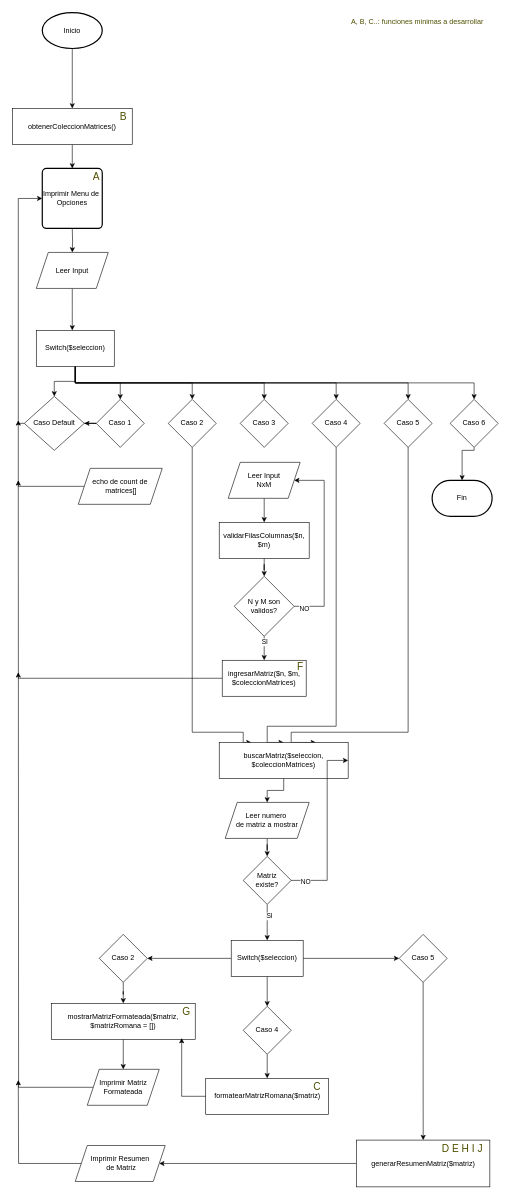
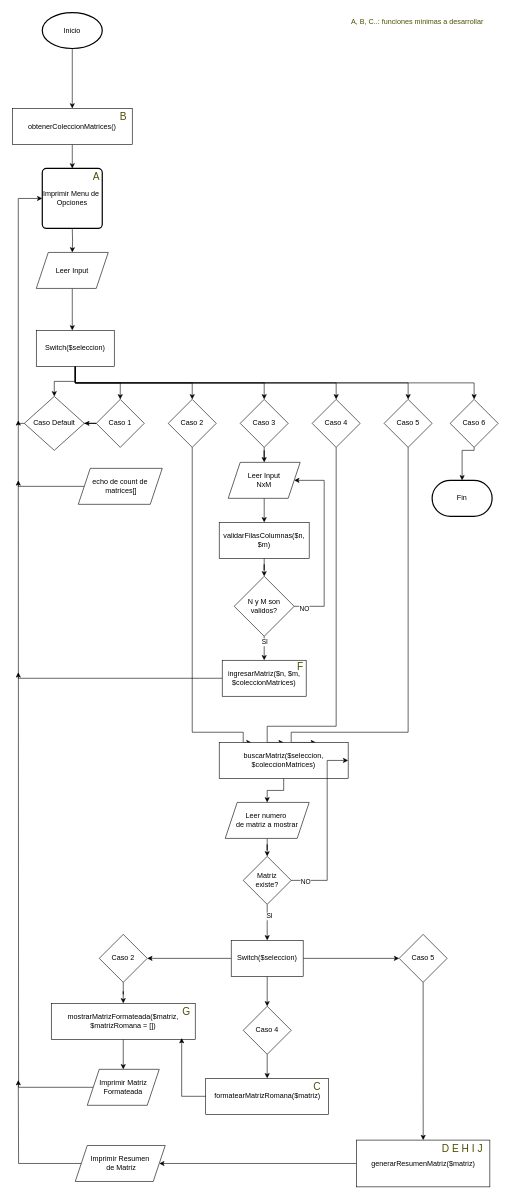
  <mxCell id="0" />
  <mxCell id="1" parent="0" />
  <mxCell id="2" value="" style="edgeStyle=orthogonalEdgeStyle;rounded=0;orthogonalLoop=1;jettySize=auto;html=1;entryX=0.5;entryY=0;entryDx=0;entryDy=0;" edge="1" parent="1" target="7"><mxGeometry relative="1" as="geometry"><mxPoint x="120" y="380" as="sourcePoint" /><mxPoint x="120" y="480" as="targetPoint" /></mxGeometry></mxCell>
  <mxCell id="3" value="&lt;div&gt;Imprimir Menu de&amp;nbsp; Opciones&lt;/div&gt;" style="rounded=1;whiteSpace=wrap;html=1;absoluteArcSize=1;arcSize=14;strokeWidth=2;" vertex="1" parent="1"><mxGeometry x="70" y="280" width="100" height="100" as="geometry" /></mxCell>
  <mxCell id="4" value="" style="edgeStyle=orthogonalEdgeStyle;rounded=0;orthogonalLoop=1;jettySize=auto;html=1;" edge="1" parent="1" source="5" target="45"><mxGeometry relative="1" as="geometry" /></mxCell>
  <mxCell id="5" value="&lt;div&gt;Inicio&lt;/div&gt;" style="strokeWidth=2;html=1;shape=mxgraph.flowchart.start_1;whiteSpace=wrap;" vertex="1" parent="1"><mxGeometry x="70" y="20" width="100" height="60" as="geometry" /></mxCell>
  <mxCell id="6" value="" style="edgeStyle=orthogonalEdgeStyle;rounded=0;orthogonalLoop=1;jettySize=auto;html=1;" edge="1" parent="1" source="7"><mxGeometry relative="1" as="geometry"><mxPoint x="120" y="550" as="targetPoint" /></mxGeometry></mxCell>
  <mxCell id="7" value="&lt;div&gt;Leer Input&lt;br&gt;&lt;/div&gt;" style="shape=parallelogram;perimeter=parallelogramPerimeter;whiteSpace=wrap;html=1;fixedSize=1;" vertex="1" parent="1"><mxGeometry x="60" y="420" width="120" height="60" as="geometry" /></mxCell>
  <mxCell id="8" value="" style="edgeStyle=orthogonalEdgeStyle;rounded=0;orthogonalLoop=1;jettySize=auto;html=1;" edge="1" parent="1" source="14" target="26"><mxGeometry relative="1" as="geometry" /></mxCell>
  <mxCell id="9" style="edgeStyle=orthogonalEdgeStyle;rounded=0;orthogonalLoop=1;jettySize=auto;html=1;exitX=0.5;exitY=1;exitDx=0;exitDy=0;entryX=0.5;entryY=0;entryDx=0;entryDy=0;" edge="1" parent="1" source="14" target="16"><mxGeometry relative="1" as="geometry" /></mxCell>
  <mxCell id="10" style="edgeStyle=orthogonalEdgeStyle;rounded=0;orthogonalLoop=1;jettySize=auto;html=1;exitX=0.5;exitY=1;exitDx=0;exitDy=0;entryX=0.5;entryY=0;entryDx=0;entryDy=0;" edge="1" parent="1" source="14" target="18"><mxGeometry relative="1" as="geometry" /></mxCell>
  <mxCell id="11" style="edgeStyle=orthogonalEdgeStyle;rounded=0;orthogonalLoop=1;jettySize=auto;html=1;exitX=0.5;exitY=1;exitDx=0;exitDy=0;entryX=0.5;entryY=0;entryDx=0;entryDy=0;" edge="1" parent="1" source="14" target="22"><mxGeometry relative="1" as="geometry" /></mxCell>
  <mxCell id="12" style="edgeStyle=orthogonalEdgeStyle;rounded=0;orthogonalLoop=1;jettySize=auto;html=1;exitX=0.5;exitY=1;exitDx=0;exitDy=0;entryX=0.5;entryY=0;entryDx=0;entryDy=0;" edge="1" parent="1" source="14" target="24"><mxGeometry relative="1" as="geometry" /></mxCell>
  <mxCell id="13" style="edgeStyle=orthogonalEdgeStyle;rounded=0;orthogonalLoop=1;jettySize=auto;html=1;exitX=0.5;exitY=1;exitDx=0;exitDy=0;entryX=0.5;entryY=0;entryDx=0;entryDy=0;" edge="1" parent="1" source="14" target="30"><mxGeometry relative="1" as="geometry" /></mxCell>
  <mxCell id="14" value="Switch($seleccion)" style="whiteSpace=wrap;html=1;" vertex="1" parent="1"><mxGeometry x="60" y="550" width="130" height="60" as="geometry" /></mxCell>
  <mxCell id="15" value="" style="edgeStyle=orthogonalEdgeStyle;rounded=0;orthogonalLoop=1;jettySize=auto;html=1;" edge="1" parent="1" source="16" target="26"><mxGeometry relative="1" as="geometry" /></mxCell>
  <mxCell id="16" value="&lt;div&gt;Caso 1&lt;/div&gt;" style="rhombus;whiteSpace=wrap;html=1;" vertex="1" parent="1"><mxGeometry x="160" y="665" width="80" height="80" as="geometry" /></mxCell>
  <mxCell id="17" style="edgeStyle=orthogonalEdgeStyle;rounded=0;orthogonalLoop=1;jettySize=auto;html=1;exitX=0.5;exitY=1;exitDx=0;exitDy=0;entryX=0.25;entryY=0;entryDx=0;entryDy=0;" edge="1" parent="1" source="18" target="48"><mxGeometry relative="1" as="geometry"><Array as="points"><mxPoint x="320" y="1220" /><mxPoint x="405" y="1220" /></Array></mxGeometry></mxCell>
  <mxCell id="18" value="Caso 2" style="rhombus;whiteSpace=wrap;html=1;" vertex="1" parent="1"><mxGeometry x="280" y="665" width="80" height="80" as="geometry" /></mxCell>
  <mxCell id="19" value="" style="edgeStyle=orthogonalEdgeStyle;rounded=0;orthogonalLoop=1;jettySize=auto;html=1;" edge="1" parent="1" source="71" target="33"><mxGeometry relative="1" as="geometry" /></mxCell>
  <mxCell id="20" value="SI" style="edgeLabel;html=1;align=center;verticalAlign=middle;resizable=0;points=[];" vertex="1" connectable="0" parent="19"><mxGeometry x="-0.543" relative="1" as="geometry"><mxPoint as="offset" /></mxGeometry></mxCell>
+ <mxCell id="21" value="" style="edgeStyle=orthogonalEdgeStyle;rounded=0;orthogonalLoop=1;jettySize=auto;html=1;" edge="1" parent="1" source="22" target="43"><mxGeometry relative="1" as="geometry" /></mxCell>
  <mxCell id="22" value="&lt;div&gt;Caso 3&lt;/div&gt;" style="rhombus;whiteSpace=wrap;html=1;" vertex="1" parent="1"><mxGeometry x="400" y="665" width="80" height="80" as="geometry" /></mxCell>
  <mxCell id="23" style="edgeStyle=orthogonalEdgeStyle;rounded=0;orthogonalLoop=1;jettySize=auto;html=1;exitX=0.5;exitY=1;exitDx=0;exitDy=0;entryX=0.5;entryY=0;entryDx=0;entryDy=0;" edge="1" parent="1" source="24" target="48"><mxGeometry relative="1" as="geometry"><Array as="points"><mxPoint x="560" y="1210" /><mxPoint x="445" y="1210" /></Array></mxGeometry></mxCell>
  <mxCell id="24" value="Caso 4" style="rhombus;whiteSpace=wrap;html=1;" vertex="1" parent="1"><mxGeometry x="520" y="665" width="80" height="80" as="geometry" /></mxCell>
  <mxCell id="25" style="edgeStyle=orthogonalEdgeStyle;rounded=0;orthogonalLoop=1;jettySize=auto;html=1;exitX=0;exitY=0.5;exitDx=0;exitDy=0;" edge="1" parent="1" source="26"><mxGeometry relative="1" as="geometry"><mxPoint x="30" y="700" as="targetPoint" /></mxGeometry></mxCell>
  <mxCell id="26" value="Caso Default" style="rhombus;whiteSpace=wrap;html=1;" vertex="1" parent="1"><mxGeometry x="40" y="660" width="100" height="90" as="geometry" /></mxCell>
  <mxCell id="27" style="edgeStyle=orthogonalEdgeStyle;rounded=0;orthogonalLoop=1;jettySize=auto;html=1;exitX=0.5;exitY=1;exitDx=0;exitDy=0;entryX=0.75;entryY=0;entryDx=0;entryDy=0;" edge="1" parent="1" source="28" target="48"><mxGeometry relative="1" as="geometry"><Array as="points"><mxPoint x="680" y="1220" /><mxPoint x="485" y="1220" /></Array></mxGeometry></mxCell>
  <mxCell id="28" value="Caso 5" style="rhombus;whiteSpace=wrap;html=1;" vertex="1" parent="1"><mxGeometry x="640" y="665" width="80" height="80" as="geometry" /></mxCell>
  <mxCell id="29" value="" style="edgeStyle=orthogonalEdgeStyle;rounded=0;orthogonalLoop=1;jettySize=auto;html=1;" edge="1" parent="1" source="30" target="31"><mxGeometry relative="1" as="geometry"><Array as="points"><mxPoint x="790" y="750" /><mxPoint x="770" y="750" /></Array></mxGeometry></mxCell>
  <mxCell id="30" value="Caso 6" style="rhombus;whiteSpace=wrap;html=1;" vertex="1" parent="1"><mxGeometry x="750" y="665" width="80" height="80" as="geometry" /></mxCell>
  <mxCell id="31" value="Fin" style="strokeWidth=2;html=1;shape=mxgraph.flowchart.terminator;whiteSpace=wrap;" vertex="1" parent="1"><mxGeometry x="720" y="800" width="100" height="60" as="geometry" /></mxCell>
  <mxCell id="32" style="edgeStyle=orthogonalEdgeStyle;rounded=0;orthogonalLoop=1;jettySize=auto;html=1;exitX=0;exitY=0.5;exitDx=0;exitDy=0;" edge="1" parent="1" source="33"><mxGeometry relative="1" as="geometry"><mxPoint x="30" y="1120" as="targetPoint" /><Array as="points"><mxPoint x="30" y="1130" /></Array></mxGeometry></mxCell>
  <mxCell id="33" value="ingresarMatriz($n, $m, $coleccionMatrices)" style="whiteSpace=wrap;html=1;" vertex="1" parent="1"><mxGeometry x="370" y="1100" width="140" height="60" as="geometry" /></mxCell>
  <mxCell id="34" style="edgeStyle=orthogonalEdgeStyle;rounded=0;orthogonalLoop=1;jettySize=auto;html=1;exitX=0;exitY=0.5;exitDx=0;exitDy=0;entryX=1;entryY=0.5;entryDx=0;entryDy=0;" edge="1" parent="1" source="35" target="80"><mxGeometry relative="1" as="geometry" /></mxCell>
  <mxCell id="35" value="generarResumenMatriz($matriz)" style="whiteSpace=wrap;html=1;" vertex="1" parent="1"><mxGeometry x="593.75" y="1900" width="222.5" height="78" as="geometry" /></mxCell>
  <mxCell id="36" style="edgeStyle=orthogonalEdgeStyle;rounded=0;orthogonalLoop=1;jettySize=auto;html=1;exitX=0;exitY=0.5;exitDx=0;exitDy=0;entryX=0;entryY=0.5;entryDx=0;entryDy=0;" edge="1" parent="1" source="37" target="3"><mxGeometry relative="1" as="geometry"><mxPoint x="30" y="310" as="targetPoint" /><Array as="points"><mxPoint x="30" y="810" /><mxPoint x="30" y="330" /></Array></mxGeometry></mxCell>
  <mxCell id="37" value="&lt;div&gt;echo de count de&lt;br&gt;&lt;/div&gt;&lt;div&gt;&amp;nbsp;matrices[]&lt;/div&gt;" style="shape=parallelogram;perimeter=parallelogramPerimeter;whiteSpace=wrap;html=1;fixedSize=1;" vertex="1" parent="1"><mxGeometry x="130" y="780" width="140" height="60" as="geometry" /></mxCell>
  <mxCell id="38" value="" style="edgeStyle=orthogonalEdgeStyle;rounded=0;orthogonalLoop=1;jettySize=auto;html=1;" edge="1" parent="1" source="39" target="41"><mxGeometry relative="1" as="geometry" /></mxCell>
  <mxCell id="39" value="mostrarMatrizFormateada($matriz, $matrizRomana = [])" style="whiteSpace=wrap;html=1;" vertex="1" parent="1"><mxGeometry x="85" y="1672" width="240" height="60" as="geometry" /></mxCell>
  <mxCell id="40" style="edgeStyle=orthogonalEdgeStyle;rounded=0;orthogonalLoop=1;jettySize=auto;html=1;exitX=0;exitY=0.5;exitDx=0;exitDy=0;" edge="1" parent="1" source="41"><mxGeometry relative="1" as="geometry"><mxPoint x="30" y="800" as="targetPoint" /></mxGeometry></mxCell>
  <mxCell id="41" value="Imprimir Matriz Formateada" style="shape=parallelogram;perimeter=parallelogramPerimeter;whiteSpace=wrap;html=1;fixedSize=1;" vertex="1" parent="1"><mxGeometry x="145" y="1782" width="120" height="60" as="geometry" /></mxCell>
  <mxCell id="42" value="" style="edgeStyle=orthogonalEdgeStyle;rounded=0;orthogonalLoop=1;jettySize=auto;html=1;" edge="1" parent="1" source="43" target="68"><mxGeometry relative="1" as="geometry" /></mxCell>
  <mxCell id="43" value="&lt;div&gt;Leer Input&lt;/div&gt;&lt;div&gt;NxM&lt;br&gt;&lt;/div&gt;" style="shape=parallelogram;perimeter=parallelogramPerimeter;whiteSpace=wrap;html=1;fixedSize=1;" vertex="1" parent="1"><mxGeometry x="380" y="770" width="120" height="60" as="geometry" /></mxCell>
  <mxCell id="44" value="" style="edgeStyle=orthogonalEdgeStyle;rounded=0;orthogonalLoop=1;jettySize=auto;html=1;" edge="1" parent="1" source="45" target="3"><mxGeometry relative="1" as="geometry" /></mxCell>
  <mxCell id="45" value="obtenerColeccionMatrices()" style="whiteSpace=wrap;html=1;" vertex="1" parent="1"><mxGeometry x="20" y="180" width="200" height="60" as="geometry" /></mxCell>
  <mxCell id="46" style="edgeStyle=orthogonalEdgeStyle;rounded=0;orthogonalLoop=1;jettySize=auto;html=1;exitX=0.5;exitY=1;exitDx=0;exitDy=0;entryX=0.5;entryY=0;entryDx=0;entryDy=0;" edge="1" parent="1" source="14" target="28"><mxGeometry relative="1" as="geometry" /></mxCell>
  <mxCell id="47" value="" style="edgeStyle=orthogonalEdgeStyle;rounded=0;orthogonalLoop=1;jettySize=auto;html=1;" edge="1" parent="1" source="48" target="50"><mxGeometry relative="1" as="geometry" /></mxCell>
  <mxCell id="48" value="&lt;div&gt;buscarMatriz($seleccion, $coleccionMatrices)&lt;/div&gt;" style="whiteSpace=wrap;html=1;" vertex="1" parent="1"><mxGeometry x="365" y="1237" width="215" height="60" as="geometry" /></mxCell>
  <mxCell id="49" value="" style="edgeStyle=orthogonalEdgeStyle;rounded=0;orthogonalLoop=1;jettySize=auto;html=1;" edge="1" parent="1" source="50" target="55"><mxGeometry relative="1" as="geometry" /></mxCell>
  <mxCell id="50" value="&lt;div&gt;Leer numero&amp;nbsp;&lt;/div&gt;&lt;div&gt;de matriz a mostrar&lt;/div&gt;" style="shape=parallelogram;perimeter=parallelogramPerimeter;whiteSpace=wrap;html=1;fixedSize=1;" vertex="1" parent="1"><mxGeometry x="375" y="1337" width="140" height="60" as="geometry" /></mxCell>
  <mxCell id="51" style="edgeStyle=orthogonalEdgeStyle;rounded=0;orthogonalLoop=1;jettySize=auto;html=1;exitX=1;exitY=0.5;exitDx=0;exitDy=0;entryX=1;entryY=0.5;entryDx=0;entryDy=0;" edge="1" parent="1" source="55" target="48"><mxGeometry relative="1" as="geometry"><Array as="points"><mxPoint x="545" y="1467" /><mxPoint x="545" y="1267" /></Array></mxGeometry></mxCell>
  <mxCell id="52" value="NO" style="edgeLabel;html=1;align=center;verticalAlign=middle;resizable=0;points=[];" vertex="1" connectable="0" parent="51"><mxGeometry x="-0.843" y="-2" relative="1" as="geometry"><mxPoint as="offset" /></mxGeometry></mxCell>
  <mxCell id="53" value="" style="edgeStyle=orthogonalEdgeStyle;rounded=0;orthogonalLoop=1;jettySize=auto;html=1;" edge="1" parent="1" source="55" target="64"><mxGeometry relative="1" as="geometry" /></mxCell>
  <mxCell id="54" value="SI" style="edgeLabel;html=1;align=center;verticalAlign=middle;resizable=0;points=[];" vertex="1" connectable="0" parent="53"><mxGeometry x="-0.36" y="3" relative="1" as="geometry"><mxPoint as="offset" /></mxGeometry></mxCell>
  <mxCell id="55" value="&lt;div&gt;Matriz&lt;br&gt;&lt;/div&gt;&lt;div&gt;existe? &lt;br&gt;&lt;/div&gt;" style="rhombus;whiteSpace=wrap;html=1;" vertex="1" parent="1"><mxGeometry x="405" y="1427" width="80" height="80" as="geometry" /></mxCell>
  <mxCell id="56" value="" style="edgeStyle=orthogonalEdgeStyle;rounded=0;orthogonalLoop=1;jettySize=auto;html=1;" edge="1" parent="1" source="57" target="58"><mxGeometry relative="1" as="geometry" /></mxCell>
  <mxCell id="57" value="Caso 4" style="rhombus;whiteSpace=wrap;html=1;" vertex="1" parent="1"><mxGeometry x="405" y="1677" width="80" height="80" as="geometry" /></mxCell>
  <mxCell id="58" value="formatearMatrizRomana($matriz)" style="whiteSpace=wrap;html=1;" vertex="1" parent="1"><mxGeometry x="342.5" y="1797" width="205" height="60" as="geometry" /></mxCell>
  <mxCell id="59" value="" style="edgeStyle=orthogonalEdgeStyle;rounded=0;orthogonalLoop=1;jettySize=auto;html=1;" edge="1" parent="1" source="60" target="39"><mxGeometry relative="1" as="geometry" /></mxCell>
  <mxCell id="60" value="Caso 2" style="rhombus;whiteSpace=wrap;html=1;" vertex="1" parent="1"><mxGeometry x="165" y="1557" width="80" height="80" as="geometry" /></mxCell>
  <mxCell id="61" style="edgeStyle=orthogonalEdgeStyle;rounded=0;orthogonalLoop=1;jettySize=auto;html=1;exitX=0;exitY=0.5;exitDx=0;exitDy=0;entryX=1;entryY=0.5;entryDx=0;entryDy=0;" edge="1" parent="1" source="64" target="60"><mxGeometry relative="1" as="geometry" /></mxCell>
  <mxCell id="62" value="" style="edgeStyle=orthogonalEdgeStyle;rounded=0;orthogonalLoop=1;jettySize=auto;html=1;" edge="1" parent="1" source="64" target="57"><mxGeometry relative="1" as="geometry" /></mxCell>
  <mxCell id="63" style="edgeStyle=orthogonalEdgeStyle;rounded=0;orthogonalLoop=1;jettySize=auto;html=1;exitX=1;exitY=0.5;exitDx=0;exitDy=0;" edge="1" parent="1" source="64" target="66"><mxGeometry relative="1" as="geometry" /></mxCell>
  <mxCell id="64" value="Switch($seleccion)" style="whiteSpace=wrap;html=1;" vertex="1" parent="1"><mxGeometry x="385" y="1567" width="120" height="60" as="geometry" /></mxCell>
  <mxCell id="65" value="" style="edgeStyle=orthogonalEdgeStyle;rounded=0;orthogonalLoop=1;jettySize=auto;html=1;" edge="1" parent="1" source="66" target="35"><mxGeometry relative="1" as="geometry" /></mxCell>
  <mxCell id="66" value="Caso 5" style="rhombus;whiteSpace=wrap;html=1;" vertex="1" parent="1"><mxGeometry x="665" y="1557" width="80" height="80" as="geometry" /></mxCell>
  <mxCell id="67" value="" style="edgeStyle=orthogonalEdgeStyle;rounded=0;orthogonalLoop=1;jettySize=auto;html=1;" edge="1" parent="1" source="68" target="71"><mxGeometry relative="1" as="geometry" /></mxCell>
  <mxCell id="68" value="validarFilasColumnas($n, $m)" style="whiteSpace=wrap;html=1;" vertex="1" parent="1"><mxGeometry x="365" y="870" width="150" height="60" as="geometry" /></mxCell>
  <mxCell id="69" style="edgeStyle=orthogonalEdgeStyle;rounded=0;orthogonalLoop=1;jettySize=auto;html=1;exitX=1;exitY=0.5;exitDx=0;exitDy=0;" edge="1" parent="1" source="71"><mxGeometry relative="1" as="geometry"><mxPoint x="490" y="800" as="targetPoint" /><Array as="points"><mxPoint x="540" y="1010" /><mxPoint x="540" y="800" /></Array></mxGeometry></mxCell>
  <mxCell id="70" value="NO" style="edgeLabel;html=1;align=center;verticalAlign=middle;resizable=0;points=[];" vertex="1" connectable="0" parent="69"><mxGeometry x="-0.894" y="-3" relative="1" as="geometry"><mxPoint as="offset" /></mxGeometry></mxCell>
  <mxCell id="71" value="N y M son validos?" style="rhombus;whiteSpace=wrap;html=1;" vertex="1" parent="1"><mxGeometry x="390" y="960" width="100" height="100" as="geometry" /></mxCell>
  <mxCell id="72" value="&lt;font color=&quot;#4f4f00&quot; style=&quot;font-size: 17px;&quot;&gt;A&lt;/font&gt;" style="text;html=1;align=center;verticalAlign=middle;resizable=0;points=[];autosize=1;strokeColor=none;fillColor=none;" vertex="1" parent="1"><mxGeometry x="145" y="280" width="30" height="30" as="geometry" /></mxCell>
  <mxCell id="73" value="&lt;font color=&quot;#4f4f00&quot; style=&quot;font-size: 17px;&quot;&gt;B&lt;/font&gt;" style="text;html=1;align=center;verticalAlign=middle;resizable=0;points=[];autosize=1;strokeColor=none;fillColor=none;" vertex="1" parent="1"><mxGeometry x="190" y="180" width="30" height="30" as="geometry" /></mxCell>
  <mxCell id="74" value="&lt;font color=&quot;#4f4f00&quot; style=&quot;font-size: 17px;&quot;&gt;G&lt;/font&gt;" style="text;html=1;align=center;verticalAlign=middle;resizable=0;points=[];autosize=1;strokeColor=none;fillColor=none;" vertex="1" parent="1"><mxGeometry x="290" y="1672" width="40" height="30" as="geometry" /></mxCell>
  <mxCell id="75" value="&lt;font color=&quot;#4f4f00&quot; style=&quot;font-size: 17px;&quot;&gt;C&lt;/font&gt;" style="text;html=1;align=center;verticalAlign=middle;resizable=0;points=[];autosize=1;strokeColor=none;fillColor=none;" vertex="1" parent="1"><mxGeometry x="507.5" y="1797" width="40" height="30" as="geometry" /></mxCell>
  <mxCell id="76" style="edgeStyle=orthogonalEdgeStyle;rounded=0;orthogonalLoop=1;jettySize=auto;html=1;exitX=0;exitY=0.5;exitDx=0;exitDy=0;entryX=0.906;entryY=0.965;entryDx=0;entryDy=0;entryPerimeter=0;" edge="1" parent="1" source="58" target="39"><mxGeometry relative="1" as="geometry" /></mxCell>
  <mxCell id="77" value="&lt;font color=&quot;#4f4f00&quot; style=&quot;font-size: 17px;&quot;&gt;F&lt;/font&gt;" style="text;html=1;align=center;verticalAlign=middle;resizable=0;points=[];autosize=1;strokeColor=none;fillColor=none;" vertex="1" parent="1"><mxGeometry x="485" y="1096" width="30" height="30" as="geometry" /></mxCell>
  <mxCell id="78" value="&lt;font color=&quot;#4f4f00&quot; style=&quot;font-size: 17px;&quot;&gt;D E H I J&lt;br&gt;&lt;/font&gt;" style="text;html=1;align=center;verticalAlign=middle;resizable=0;points=[];autosize=1;strokeColor=none;fillColor=none;" vertex="1" parent="1"><mxGeometry x="725" y="1900" width="90" height="30" as="geometry" /></mxCell>
  <mxCell id="79" style="edgeStyle=orthogonalEdgeStyle;rounded=0;orthogonalLoop=1;jettySize=auto;html=1;exitX=0;exitY=0.5;exitDx=0;exitDy=0;" edge="1" parent="1" source="80"><mxGeometry relative="1" as="geometry"><mxPoint x="30" y="1800" as="targetPoint" /></mxGeometry></mxCell>
  <mxCell id="80" value="&lt;div&gt;Imprimir Resumen&lt;/div&gt;&lt;div&gt;&amp;nbsp;de Matriz&lt;/div&gt;" style="shape=parallelogram;perimeter=parallelogramPerimeter;whiteSpace=wrap;html=1;fixedSize=1;" vertex="1" parent="1"><mxGeometry x="125" y="1909" width="150" height="60" as="geometry" /></mxCell>
  <mxCell id="81" value="&lt;font color=&quot;#4f4f00&quot;&gt;A, B, C..: funciones minimas a desarrollar&lt;br&gt;&lt;/font&gt;" style="text;html=1;align=center;verticalAlign=middle;resizable=0;points=[];autosize=1;strokeColor=none;fillColor=none;" vertex="1" parent="1"><mxGeometry x="570" y="20" width="250" height="30" as="geometry" /></mxCell>
